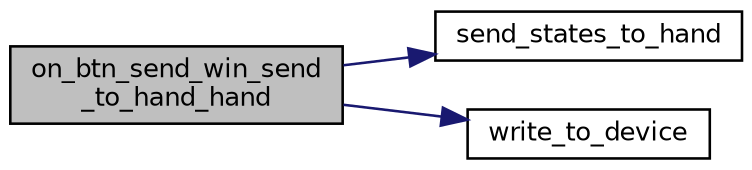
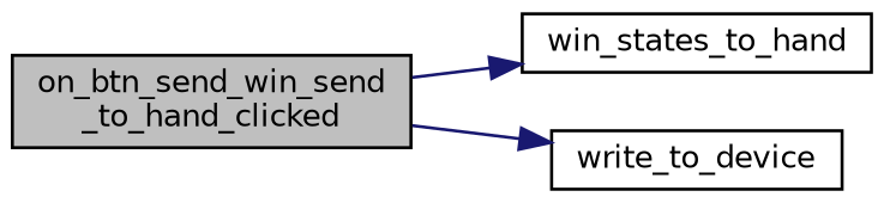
  digraph {
    rankdir=LR
    node [color=black fillcolor=white fontname=Helvetica fontsize=10 shape=record style=filled]
    edge [color=midnightblue fontname=Helvetica fontsize=10 labelfontname=Helvetica labelfontsize=10 style=solid]
-   n1 [fillcolor=grey75 fontcolor=black height=0.2 label="on_btn_send_win_send\l_to_hand_hand" width=0.4]
-   n2 [height=0.2 label=send_states_to_hand width=0.4]
+   n1 [fillcolor=grey75 fontcolor=black height=0.2 label="on_btn_send_win_send\l_to_hand_clicked" width=0.4]
+   n2 [height=0.2 label=win_states_to_hand width=0.4]
    n3 [height=0.2 label=write_to_device width=0.4]
    n1 -> n2
    n1 -> n3
  }
